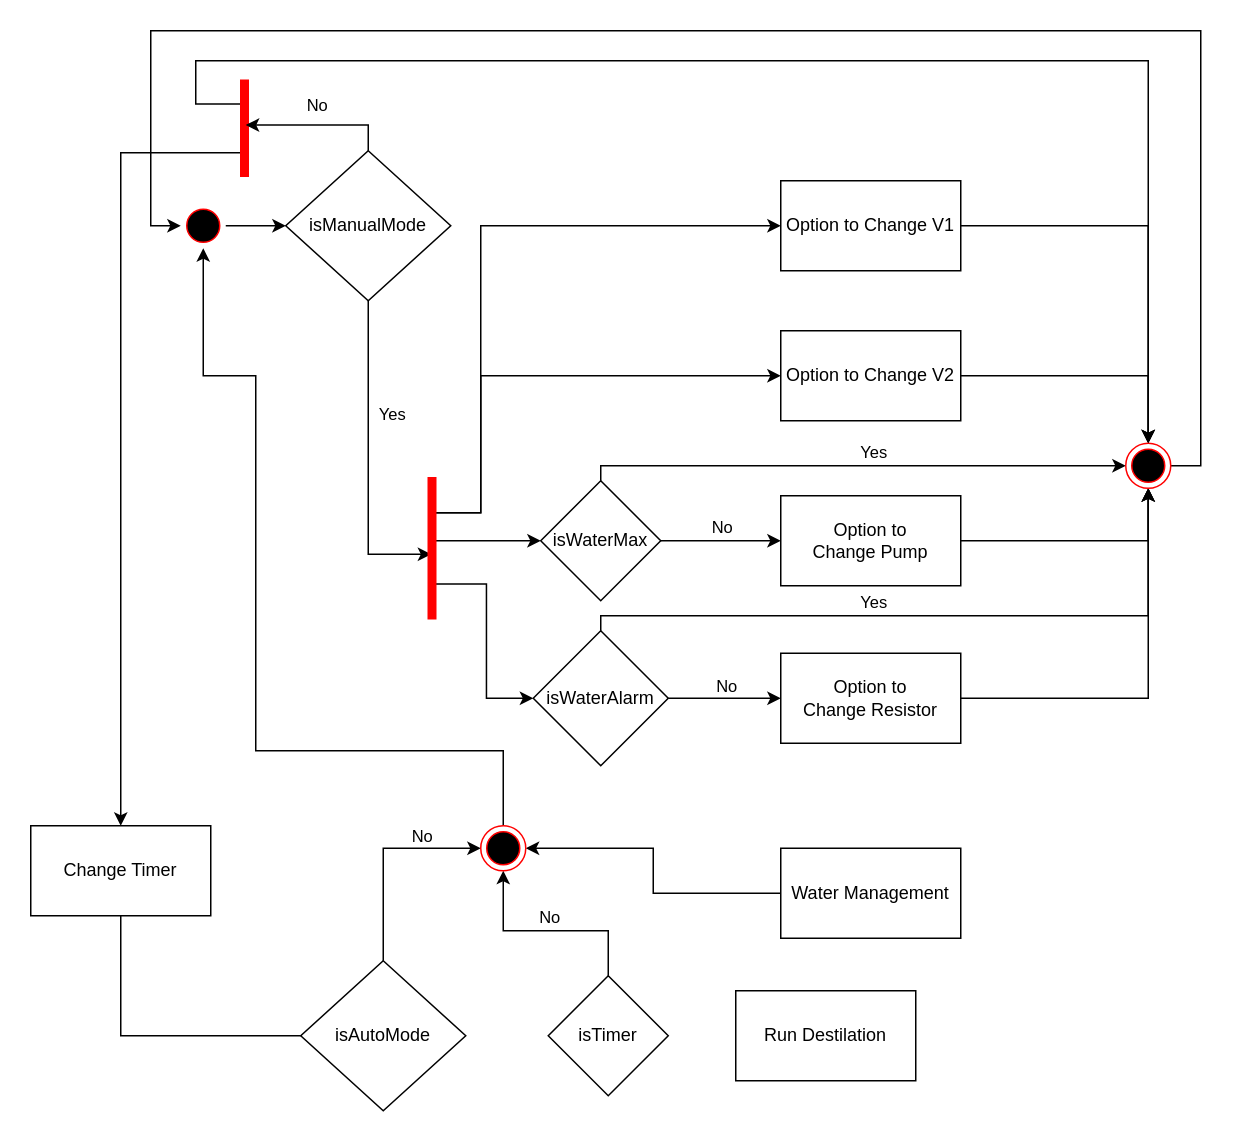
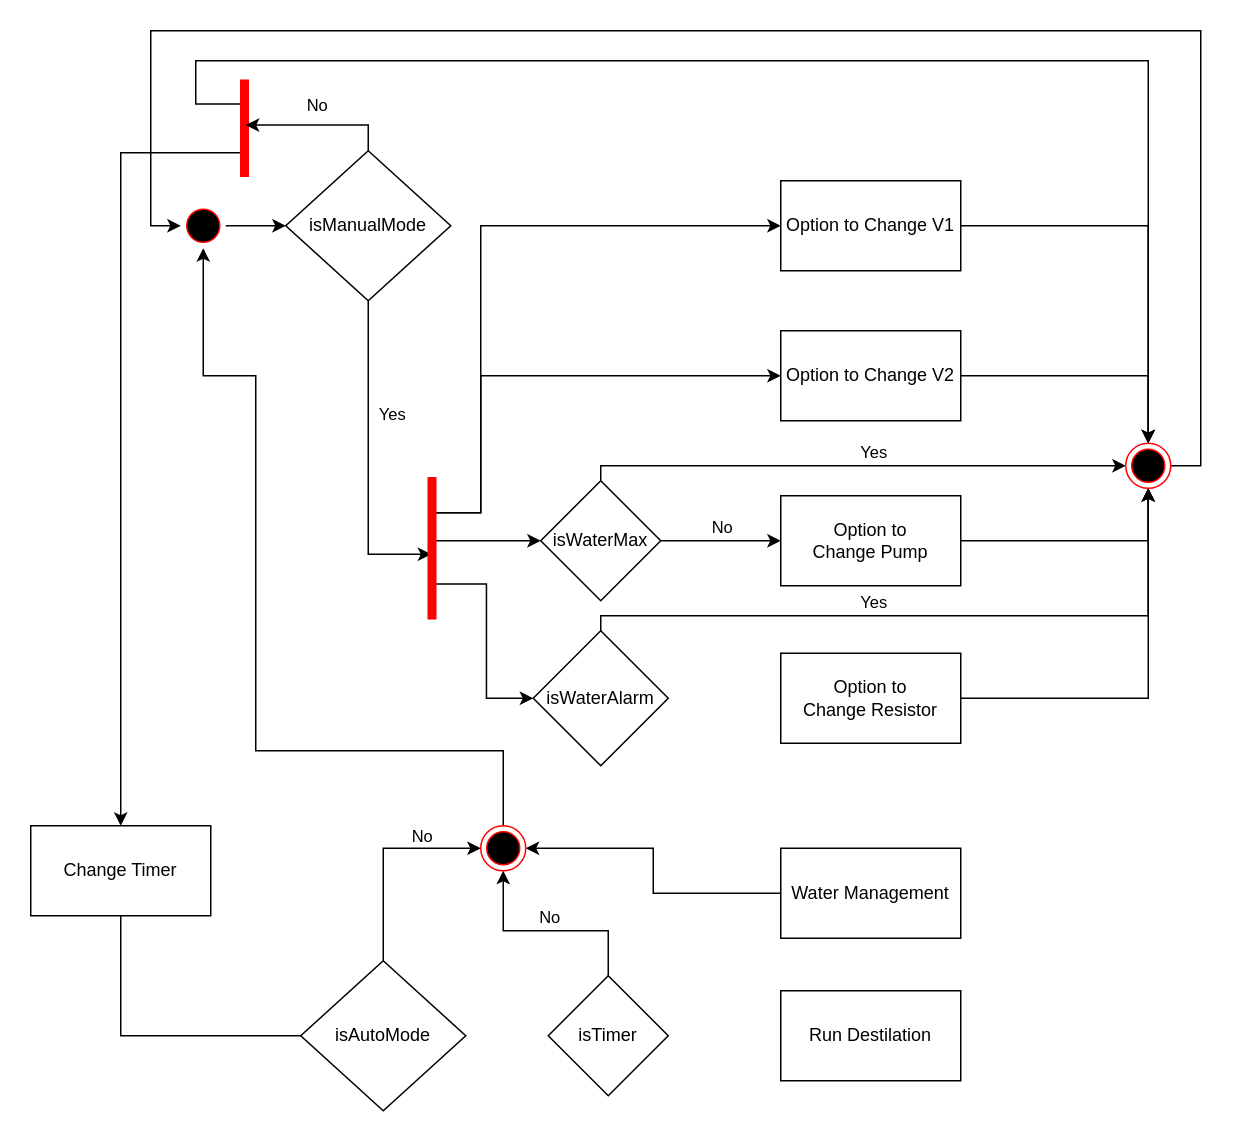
  <mxCell id="0" />
  <mxCell id="1" parent="0" />
  <mxCell id="2" style="edgeStyle=orthogonalEdgeStyle;rounded=0;orthogonalLoop=1;jettySize=auto;html=1;" parent="1" source="3" target="29" edge="1"><mxGeometry relative="1" as="geometry" /></mxCell>
  <mxCell id="3" value="Option to Change V1" style="rounded=0;whiteSpace=wrap;html=1;" parent="1" vertex="1"><mxGeometry x="520" y="120" width="120" height="60" as="geometry" /></mxCell>
  <mxCell id="4" style="edgeStyle=orthogonalEdgeStyle;rounded=0;orthogonalLoop=1;jettySize=auto;html=1;entryX=0.458;entryY=0.45;entryDx=0;entryDy=0;entryPerimeter=0;" parent="1" source="6" target="27" edge="1"><mxGeometry relative="1" as="geometry"><Array as="points"><mxPoint x="245" y="369" /></Array></mxGeometry></mxCell>
  <mxCell id="5" value="Yes" style="edgeLabel;html=1;align=center;verticalAlign=middle;resizable=0;points=[];" parent="4" vertex="1" connectable="0"><mxGeometry x="-0.287" y="-2" relative="1" as="geometry"><mxPoint x="17" as="offset" /></mxGeometry></mxCell>
  <mxCell id="6" value="isManualMode" style="rhombus;whiteSpace=wrap;html=1;" parent="1" vertex="1"><mxGeometry x="190" y="100" width="110" height="100" as="geometry" /></mxCell>
  <mxCell id="7" style="edgeStyle=orthogonalEdgeStyle;rounded=0;orthogonalLoop=1;jettySize=auto;html=1;" parent="1" source="8" target="29" edge="1"><mxGeometry relative="1" as="geometry" /></mxCell>
  <mxCell id="8" value="Option to Change&amp;nbsp;V2" style="rounded=0;whiteSpace=wrap;html=1;" parent="1" vertex="1"><mxGeometry x="520" y="220" width="120" height="60" as="geometry" /></mxCell>
  <mxCell id="9" style="edgeStyle=orthogonalEdgeStyle;rounded=0;orthogonalLoop=1;jettySize=auto;html=1;entryX=0.5;entryY=1;entryDx=0;entryDy=0;" parent="1" source="10" target="29" edge="1"><mxGeometry relative="1" as="geometry" /></mxCell>
  <mxCell id="10" value="Option to Change&amp;nbsp;Pump" style="rounded=0;whiteSpace=wrap;html=1;" parent="1" vertex="1"><mxGeometry x="520" y="330" width="120" height="60" as="geometry" /></mxCell>
  <mxCell id="11" style="edgeStyle=orthogonalEdgeStyle;rounded=0;orthogonalLoop=1;jettySize=auto;html=1;entryX=0.5;entryY=1;entryDx=0;entryDy=0;" parent="1" source="12" target="29" edge="1"><mxGeometry relative="1" as="geometry" /></mxCell>
  <mxCell id="12" value="Option to Change&amp;nbsp;Resistor" style="rounded=0;whiteSpace=wrap;html=1;" parent="1" vertex="1"><mxGeometry x="520" y="435" width="120" height="60" as="geometry" /></mxCell>
  <mxCell id="13" style="edgeStyle=orthogonalEdgeStyle;rounded=0;orthogonalLoop=1;jettySize=auto;html=1;entryX=0;entryY=0.5;entryDx=0;entryDy=0;" parent="1" source="17" target="10" edge="1"><mxGeometry relative="1" as="geometry" /></mxCell>
  <mxCell id="14" value="No" style="edgeLabel;html=1;align=center;verticalAlign=middle;resizable=0;points=[];" parent="13" vertex="1" connectable="0"><mxGeometry x="-0.219" y="1" relative="1" as="geometry"><mxPoint x="9" y="-9" as="offset" /></mxGeometry></mxCell>
  <mxCell id="15" style="edgeStyle=orthogonalEdgeStyle;rounded=0;orthogonalLoop=1;jettySize=auto;html=1;entryX=0;entryY=0.5;entryDx=0;entryDy=0;" parent="1" source="17" target="29" edge="1"><mxGeometry relative="1" as="geometry"><Array as="points"><mxPoint x="400" y="310" /></Array></mxGeometry></mxCell>
  <mxCell id="16" value="Yes" style="edgeLabel;html=1;align=center;verticalAlign=middle;resizable=0;points=[];" parent="15" vertex="1" connectable="0"><mxGeometry x="-0.125" relative="1" as="geometry"><mxPoint x="33" y="-10" as="offset" /></mxGeometry></mxCell>
  <mxCell id="17" value="isWaterMax" style="rhombus;whiteSpace=wrap;html=1;" parent="1" vertex="1"><mxGeometry x="360" y="320" width="80" height="80" as="geometry" /></mxCell>
- <mxCell id="18" style="edgeStyle=orthogonalEdgeStyle;rounded=0;orthogonalLoop=1;jettySize=auto;html=1;entryX=0;entryY=0.5;entryDx=0;entryDy=0;" parent="1" source="22" target="12" edge="1"><mxGeometry relative="1" as="geometry" /></mxCell>
- <mxCell id="19" value="No" style="edgeLabel;html=1;align=center;verticalAlign=middle;resizable=0;points=[];" parent="18" vertex="1" connectable="0"><mxGeometry x="-0.275" relative="1" as="geometry"><mxPoint x="11" y="-9" as="offset" /></mxGeometry></mxCell>
  <mxCell id="20" style="edgeStyle=orthogonalEdgeStyle;rounded=0;orthogonalLoop=1;jettySize=auto;html=1;entryX=0.5;entryY=1;entryDx=0;entryDy=0;" parent="1" source="22" target="29" edge="1"><mxGeometry relative="1" as="geometry"><Array as="points"><mxPoint x="400" y="410" /><mxPoint x="765" y="410" /></Array></mxGeometry></mxCell>
  <mxCell id="21" value="Yes" style="edgeLabel;html=1;align=center;verticalAlign=middle;resizable=0;points=[];" parent="20" vertex="1" connectable="0"><mxGeometry x="-0.093" relative="1" as="geometry"><mxPoint x="-18" y="-10" as="offset" /></mxGeometry></mxCell>
  <mxCell id="22" value="isWaterAlarm" style="rhombus;whiteSpace=wrap;html=1;" parent="1" vertex="1"><mxGeometry x="355" y="420" width="90" height="90" as="geometry" /></mxCell>
  <mxCell id="23" style="edgeStyle=orthogonalEdgeStyle;rounded=0;orthogonalLoop=1;jettySize=auto;html=1;exitX=0.75;exitY=0.5;exitDx=0;exitDy=0;exitPerimeter=0;entryX=0;entryY=0.5;entryDx=0;entryDy=0;" parent="1" source="27" target="3" edge="1"><mxGeometry relative="1" as="geometry"><mxPoint x="330" y="331.25" as="sourcePoint" /><mxPoint x="562.5" y="140" as="targetPoint" /><Array as="points"><mxPoint x="320" y="341" /><mxPoint x="320" y="150" /></Array></mxGeometry></mxCell>
  <mxCell id="24" style="edgeStyle=orthogonalEdgeStyle;rounded=0;orthogonalLoop=1;jettySize=auto;html=1;exitX=0.553;exitY=0.65;exitDx=0;exitDy=0;exitPerimeter=0;entryX=0;entryY=0.5;entryDx=0;entryDy=0;" parent="1" source="27" target="17" edge="1"><mxGeometry relative="1" as="geometry" /></mxCell>
  <mxCell id="25" style="edgeStyle=orthogonalEdgeStyle;rounded=0;orthogonalLoop=1;jettySize=auto;html=1;exitX=0.25;exitY=0.5;exitDx=0;exitDy=0;exitPerimeter=0;entryX=0;entryY=0.5;entryDx=0;entryDy=0;" parent="1" source="27" target="22" edge="1"><mxGeometry relative="1" as="geometry" /></mxCell>
  <mxCell id="26" style="edgeStyle=orthogonalEdgeStyle;rounded=0;orthogonalLoop=1;jettySize=auto;html=1;exitX=0.75;exitY=0.5;exitDx=0;exitDy=0;exitPerimeter=0;entryX=0;entryY=0.5;entryDx=0;entryDy=0;" parent="1" source="27" target="8" edge="1"><mxGeometry relative="1" as="geometry"><Array as="points"><mxPoint x="320" y="341" /><mxPoint x="320" y="250" /></Array></mxGeometry></mxCell>
  <mxCell id="27" value="" style="shape=line;html=1;strokeWidth=6;strokeColor=#ff0000;rotation=-90;" parent="1" vertex="1"><mxGeometry x="240" y="360" width="95" height="10" as="geometry" /></mxCell>
  <mxCell id="28" style="edgeStyle=orthogonalEdgeStyle;rounded=0;orthogonalLoop=1;jettySize=auto;html=1;entryX=0;entryY=0.5;entryDx=0;entryDy=0;" parent="1" source="29" target="31" edge="1"><mxGeometry relative="1" as="geometry"><Array as="points"><mxPoint x="800" y="310" /><mxPoint x="800" y="20" /><mxPoint x="100" y="20" /><mxPoint x="100" y="150" /></Array></mxGeometry></mxCell>
  <mxCell id="29" value="" style="ellipse;html=1;shape=endState;fillColor=#000000;strokeColor=#ff0000;" parent="1" vertex="1"><mxGeometry x="750" y="295" width="30" height="30" as="geometry" /></mxCell>
  <mxCell id="30" style="edgeStyle=orthogonalEdgeStyle;rounded=0;orthogonalLoop=1;jettySize=auto;html=1;entryX=0;entryY=0.5;entryDx=0;entryDy=0;" parent="1" source="31" target="6" edge="1"><mxGeometry relative="1" as="geometry" /></mxCell>
  <mxCell id="31" value="" style="ellipse;html=1;shape=startState;fillColor=#000000;strokeColor=#ff0000;" parent="1" vertex="1"><mxGeometry x="120" y="135" width="30" height="30" as="geometry" /></mxCell>
  <mxCell id="32" style="edgeStyle=orthogonalEdgeStyle;rounded=0;orthogonalLoop=1;jettySize=auto;html=1;entryX=0;entryY=0.5;entryDx=0;entryDy=0;" edge="1" parent="1" source="34" target="44"><mxGeometry relative="1" as="geometry"><Array as="points"><mxPoint x="255" y="565" /></Array></mxGeometry></mxCell>
  <mxCell id="33" value="No" style="edgeLabel;html=1;align=center;verticalAlign=middle;resizable=0;points=[];" vertex="1" connectable="0" parent="32"><mxGeometry x="0.429" relative="1" as="geometry"><mxPoint y="-9" as="offset" /></mxGeometry></mxCell>
  <mxCell id="34" value="isAutoMode" style="rhombus;whiteSpace=wrap;html=1;" parent="1" vertex="1"><mxGeometry x="200" y="640" width="110" height="100" as="geometry" /></mxCell>
- <mxCell id="35" value="Run Destilation" style="rounded=0;whiteSpace=wrap;html=1;" parent="1" vertex="1"><mxGeometry x="490" y="660" width="120" height="60" as="geometry" /></mxCell>
+ <mxCell id="35" value="Run Destilation" style="rounded=0;whiteSpace=wrap;html=1;" parent="1" vertex="1"><mxGeometry x="520" y="660" width="120" height="60" as="geometry" /></mxCell>
  <mxCell id="36" style="edgeStyle=orthogonalEdgeStyle;rounded=0;orthogonalLoop=1;jettySize=auto;html=1;entryX=0.5;entryY=1;entryDx=0;entryDy=0;" edge="1" parent="1" source="38" target="44"><mxGeometry relative="1" as="geometry"><Array as="points"><mxPoint x="405" y="620" /><mxPoint x="335" y="620" /></Array></mxGeometry></mxCell>
  <mxCell id="37" value="No" style="edgeLabel;html=1;align=center;verticalAlign=middle;resizable=0;points=[];" vertex="1" connectable="0" parent="36"><mxGeometry x="-0.012" y="-1" relative="1" as="geometry"><mxPoint x="-1" y="-9" as="offset" /></mxGeometry></mxCell>
  <mxCell id="38" value="isTimer" style="rhombus;whiteSpace=wrap;html=1;" vertex="1" parent="1"><mxGeometry x="365" y="650" width="80" height="80" as="geometry" /></mxCell>
  <mxCell id="39" style="edgeStyle=orthogonalEdgeStyle;rounded=0;orthogonalLoop=1;jettySize=auto;html=1;entryX=0;entryY=0.5;entryDx=0;entryDy=0;exitX=0.5;exitY=1;exitDx=0;exitDy=0;endArrow=none;" edge="1" parent="1" source="40" target="34"><mxGeometry relative="1" as="geometry" /></mxCell>
  <mxCell id="40" value="Change Timer" style="rounded=0;whiteSpace=wrap;html=1;" vertex="1" parent="1"><mxGeometry x="20" y="550" width="120" height="60" as="geometry" /></mxCell>
  <mxCell id="41" style="edgeStyle=orthogonalEdgeStyle;rounded=0;orthogonalLoop=1;jettySize=auto;html=1;entryX=1;entryY=0.5;entryDx=0;entryDy=0;" edge="1" parent="1" source="42" target="44"><mxGeometry relative="1" as="geometry" /></mxCell>
  <mxCell id="42" value="Water Management" style="rounded=0;whiteSpace=wrap;html=1;" vertex="1" parent="1"><mxGeometry x="520" y="565" width="120" height="60" as="geometry" /></mxCell>
  <mxCell id="43" style="edgeStyle=orthogonalEdgeStyle;rounded=0;orthogonalLoop=1;jettySize=auto;html=1;entryX=0.5;entryY=1;entryDx=0;entryDy=0;" edge="1" parent="1" source="44" target="31"><mxGeometry relative="1" as="geometry"><Array as="points"><mxPoint x="335" y="500" /><mxPoint x="170" y="500" /><mxPoint x="170" y="250" /><mxPoint x="135" y="250" /></Array></mxGeometry></mxCell>
  <mxCell id="44" value="" style="ellipse;html=1;shape=endState;fillColor=#000000;strokeColor=#ff0000;" vertex="1" parent="1"><mxGeometry x="320" y="550" width="30" height="30" as="geometry" /></mxCell>
  <mxCell id="45" style="edgeStyle=orthogonalEdgeStyle;rounded=0;orthogonalLoop=1;jettySize=auto;html=1;exitX=0.25;exitY=0.5;exitDx=0;exitDy=0;exitPerimeter=0;entryX=0.5;entryY=0;entryDx=0;entryDy=0;" edge="1" parent="1" source="47" target="40"><mxGeometry relative="1" as="geometry"><Array as="points"><mxPoint x="80" y="101" /></Array></mxGeometry></mxCell>
  <mxCell id="46" style="edgeStyle=orthogonalEdgeStyle;rounded=0;orthogonalLoop=1;jettySize=auto;html=1;exitX=0.75;exitY=0.5;exitDx=0;exitDy=0;exitPerimeter=0;entryX=0.5;entryY=0;entryDx=0;entryDy=0;" edge="1" parent="1" source="47" target="29"><mxGeometry relative="1" as="geometry"><Array as="points"><mxPoint x="130" y="69" /><mxPoint x="130" y="40" /><mxPoint x="765" y="40" /></Array></mxGeometry></mxCell>
  <mxCell id="47" value="" style="shape=line;html=1;strokeWidth=6;strokeColor=#ff0000;rotation=-90;" vertex="1" parent="1"><mxGeometry x="130" y="80" width="65" height="10" as="geometry" /></mxCell>
  <mxCell id="48" style="edgeStyle=orthogonalEdgeStyle;rounded=0;orthogonalLoop=1;jettySize=auto;html=1;entryX=0.533;entryY=0.583;entryDx=0;entryDy=0;entryPerimeter=0;" edge="1" parent="1" source="6" target="47"><mxGeometry relative="1" as="geometry"><Array as="points"><mxPoint x="245" y="83" /></Array></mxGeometry></mxCell>
  <mxCell id="49" value="No" style="edgeLabel;html=1;align=center;verticalAlign=middle;resizable=0;points=[];" vertex="1" connectable="0" parent="48"><mxGeometry x="-0.133" relative="1" as="geometry"><mxPoint x="-9" y="-13" as="offset" /></mxGeometry></mxCell>
